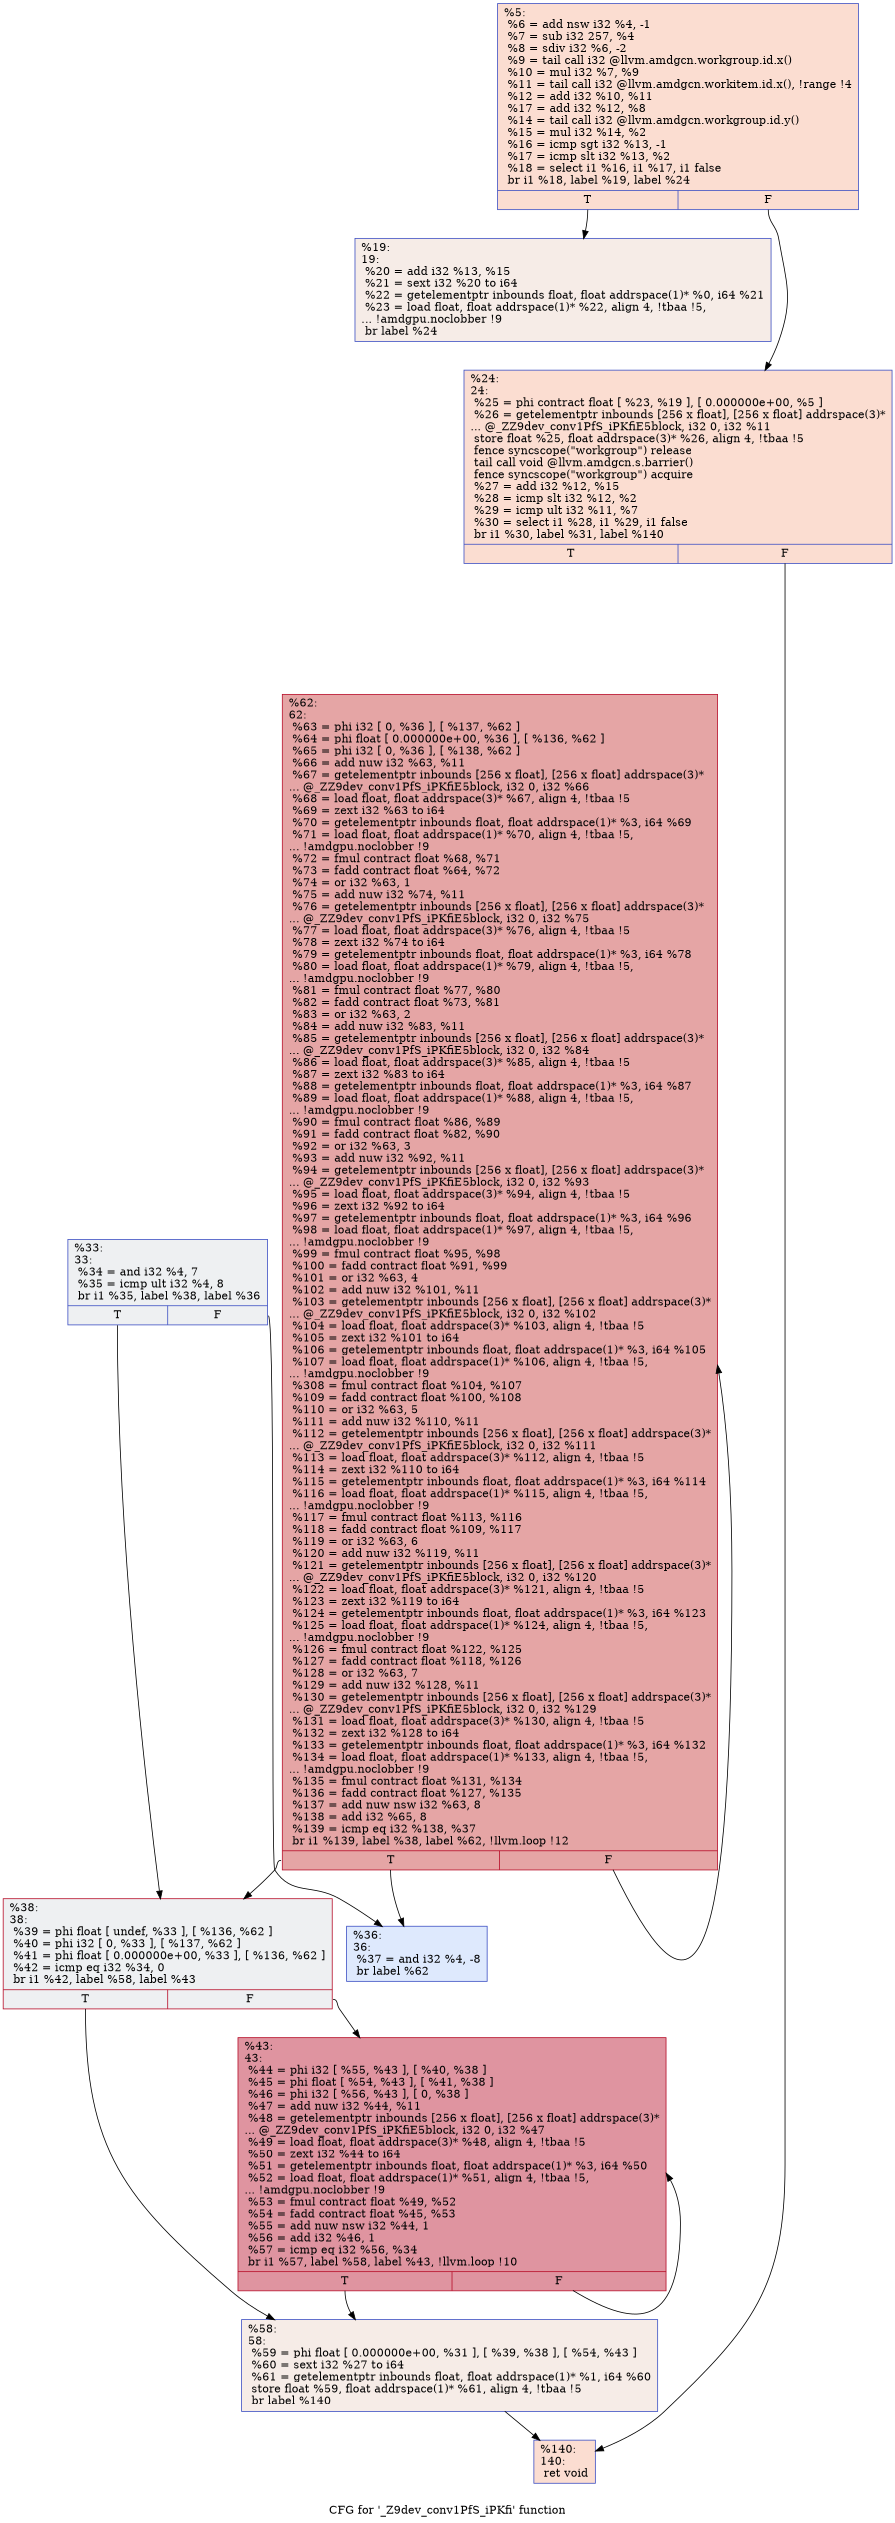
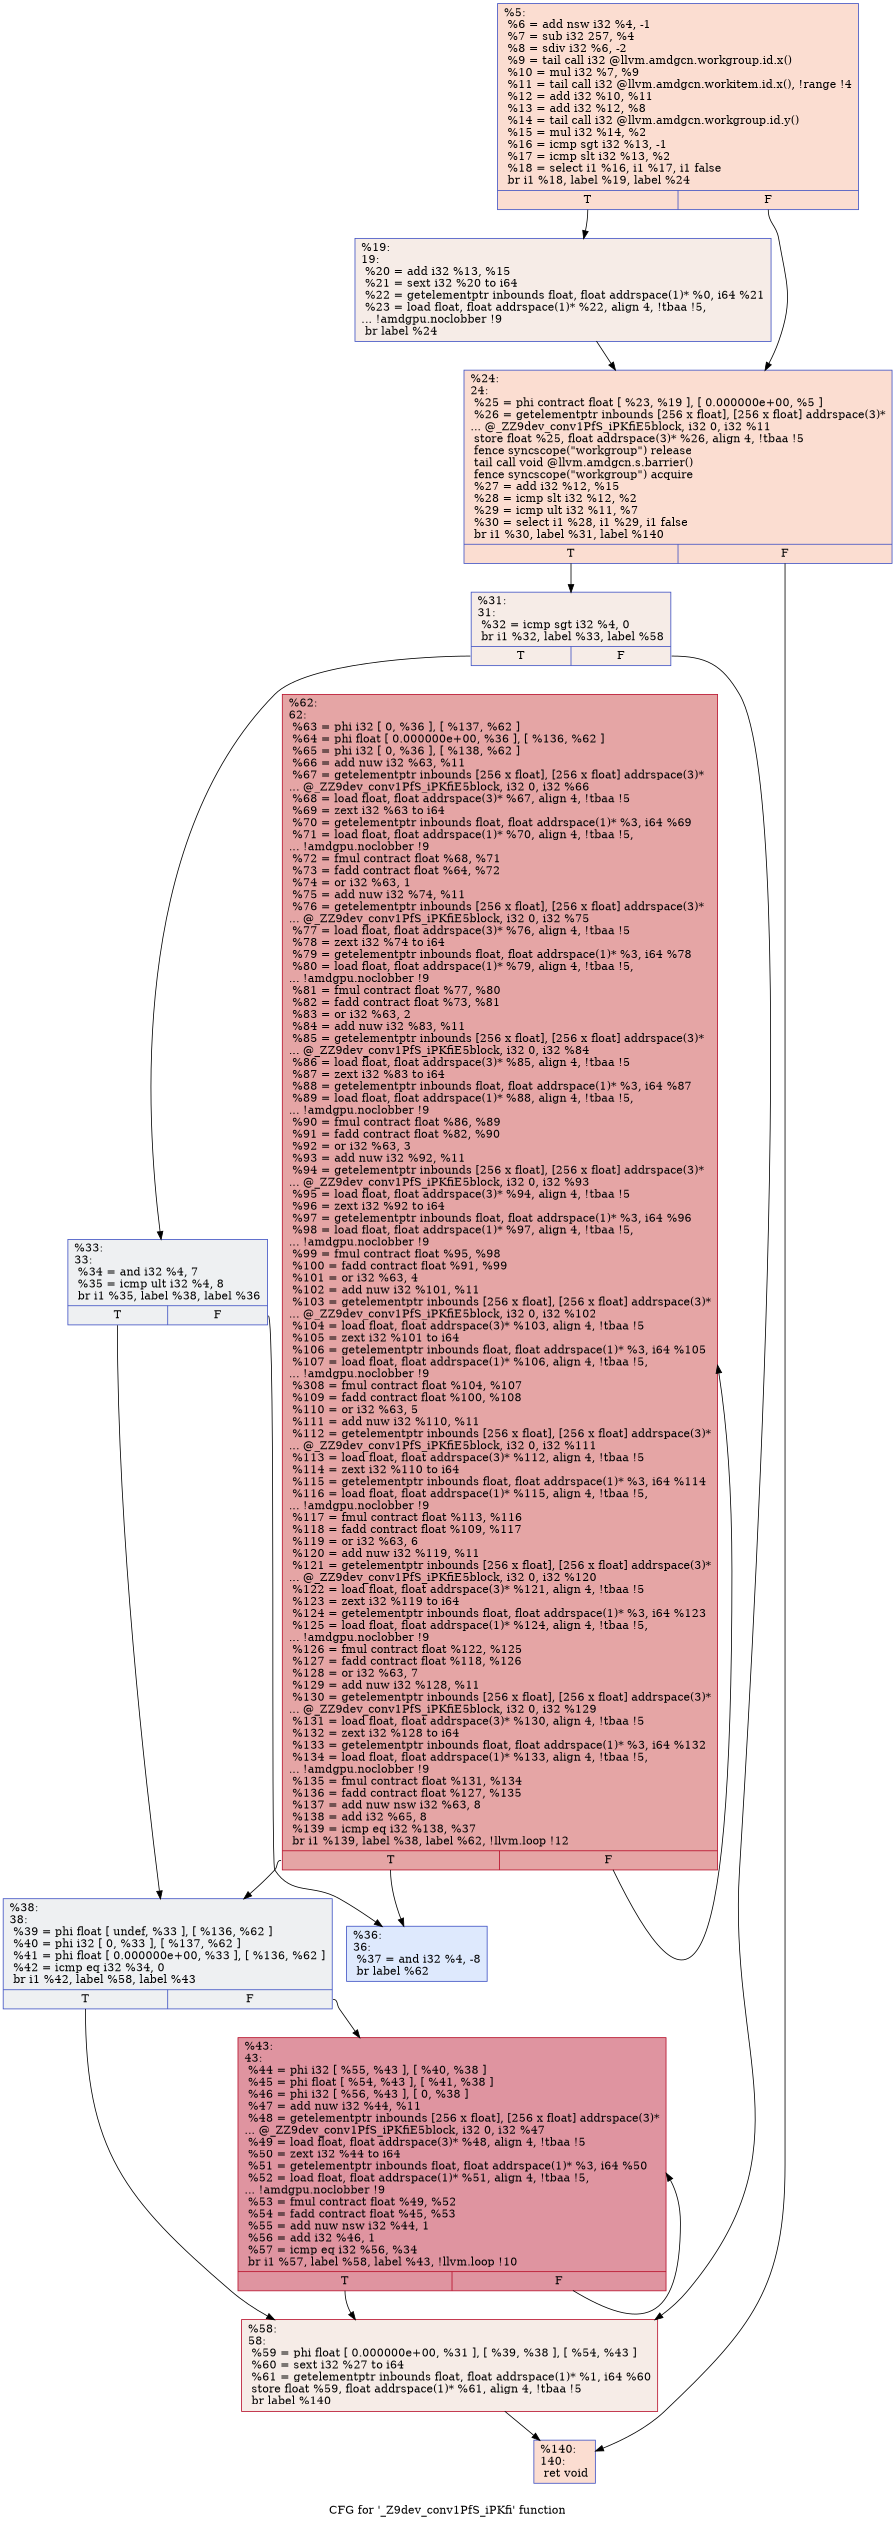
  digraph {
    label="CFG for '_Z9dev_conv1PfS_iPKfi' function"
    node [color="#3d50c3ff" fillcolor="#f7b39670" shape=record style=filled]
    edge [tailport=s0]
-   n1 [label="{%5:\l  %6 = add nsw i32 %4, -1\l  %7 = sub i32 257, %4\l  %8 = sdiv i32 %6, -2\l  %9 = tail call i32 @llvm.amdgcn.workgroup.id.x()\l  %10 = mul i32 %7, %9\l  %11 = tail call i32 @llvm.amdgcn.workitem.id.x(), !range !4\l  %12 = add i32 %10, %11\l  %17 = add i32 %12, %8\l  %14 = tail call i32 @llvm.amdgcn.workgroup.id.y()\l  %15 = mul i32 %14, %2\l  %16 = icmp sgt i32 %13, -1\l  %17 = icmp slt i32 %13, %2\l  %18 = select i1 %16, i1 %17, i1 false\l  br i1 %18, label %19, label %24\l|{<s0>T|<s1>F}}"]
+   n1 [label="{%5:\l  %6 = add nsw i32 %4, -1\l  %7 = sub i32 257, %4\l  %8 = sdiv i32 %6, -2\l  %9 = tail call i32 @llvm.amdgcn.workgroup.id.x()\l  %10 = mul i32 %7, %9\l  %11 = tail call i32 @llvm.amdgcn.workitem.id.x(), !range !4\l  %12 = add i32 %10, %11\l  %13 = add i32 %12, %8\l  %14 = tail call i32 @llvm.amdgcn.workgroup.id.y()\l  %15 = mul i32 %14, %2\l  %16 = icmp sgt i32 %13, -1\l  %17 = icmp slt i32 %13, %2\l  %18 = select i1 %16, i1 %17, i1 false\l  br i1 %18, label %19, label %24\l|{<s0>T|<s1>F}}"]
    n2 [fillcolor="#ead5c970" label="{%19:\l19:                                               \l  %20 = add i32 %13, %15\l  %21 = sext i32 %20 to i64\l  %22 = getelementptr inbounds float, float addrspace(1)* %0, i64 %21\l  %23 = load float, float addrspace(1)* %22, align 4, !tbaa !5,\l... !amdgpu.noclobber !9\l  br label %24\l}"]
    n3 [label="{%24:\l24:                                               \l  %25 = phi contract float [ %23, %19 ], [ 0.000000e+00, %5 ]\l  %26 = getelementptr inbounds [256 x float], [256 x float] addrspace(3)*\l... @_ZZ9dev_conv1PfS_iPKfiE5block, i32 0, i32 %11\l  store float %25, float addrspace(3)* %26, align 4, !tbaa !5\l  fence syncscope(\"workgroup\") release\l  tail call void @llvm.amdgcn.s.barrier()\l  fence syncscope(\"workgroup\") acquire\l  %27 = add i32 %12, %15\l  %28 = icmp slt i32 %12, %2\l  %29 = icmp ult i32 %11, %7\l  %30 = select i1 %28, i1 %29, i1 false\l  br i1 %30, label %31, label %140\l|{<s0>T|<s1>F}}"]
+   n4 [fillcolor="#ead5c970" label="{%31:\l31:                                               \l  %32 = icmp sgt i32 %4, 0\l  br i1 %32, label %33, label %58\l|{<s0>T|<s1>F}}"]
    n5 [label="{%140:\l140:                                              \l  ret void\l}"]
    n6 [fillcolor="#d9dce170" label="{%33:\l33:                                               \l  %34 = and i32 %4, 7\l  %35 = icmp ult i32 %4, 8\l  br i1 %35, label %38, label %36\l|{<s0>T|<s1>F}}"]
-   n7 [fillcolor="#ead5c970" label="{%58:\l58:                                               \l  %59 = phi float [ 0.000000e+00, %31 ], [ %39, %38 ], [ %54, %43 ]\l  %60 = sext i32 %27 to i64\l  %61 = getelementptr inbounds float, float addrspace(1)* %1, i64 %60\l  store float %59, float addrspace(1)* %61, align 4, !tbaa !5\l  br label %140\l}"]
-   n8 [color="#b70d28ff" fillcolor="#d9dce170" label="{%38:\l38:                                               \l  %39 = phi float [ undef, %33 ], [ %136, %62 ]\l  %40 = phi i32 [ 0, %33 ], [ %137, %62 ]\l  %41 = phi float [ 0.000000e+00, %33 ], [ %136, %62 ]\l  %42 = icmp eq i32 %34, 0\l  br i1 %42, label %58, label %43\l|{<s0>T|<s1>F}}"]
+   n7 [color="#b70d28ff" fillcolor="#ead5c970" label="{%58:\l58:                                               \l  %59 = phi float [ 0.000000e+00, %31 ], [ %39, %38 ], [ %54, %43 ]\l  %60 = sext i32 %27 to i64\l  %61 = getelementptr inbounds float, float addrspace(1)* %1, i64 %60\l  store float %59, float addrspace(1)* %61, align 4, !tbaa !5\l  br label %140\l}"]
+   n8 [fillcolor="#d9dce170" label="{%38:\l38:                                               \l  %39 = phi float [ undef, %33 ], [ %136, %62 ]\l  %40 = phi i32 [ 0, %33 ], [ %137, %62 ]\l  %41 = phi float [ 0.000000e+00, %33 ], [ %136, %62 ]\l  %42 = icmp eq i32 %34, 0\l  br i1 %42, label %58, label %43\l|{<s0>T|<s1>F}}"]
    n9 [fillcolor="#b5cdfa70" label="{%36:\l36:                                               \l  %37 = and i32 %4, -8\l  br label %62\l}"]
    n10 [color="#b70d28ff" fillcolor="#b70d2870" label="{%43:\l43:                                               \l  %44 = phi i32 [ %55, %43 ], [ %40, %38 ]\l  %45 = phi float [ %54, %43 ], [ %41, %38 ]\l  %46 = phi i32 [ %56, %43 ], [ 0, %38 ]\l  %47 = add nuw i32 %44, %11\l  %48 = getelementptr inbounds [256 x float], [256 x float] addrspace(3)*\l... @_ZZ9dev_conv1PfS_iPKfiE5block, i32 0, i32 %47\l  %49 = load float, float addrspace(3)* %48, align 4, !tbaa !5\l  %50 = zext i32 %44 to i64\l  %51 = getelementptr inbounds float, float addrspace(1)* %3, i64 %50\l  %52 = load float, float addrspace(1)* %51, align 4, !tbaa !5,\l... !amdgpu.noclobber !9\l  %53 = fmul contract float %49, %52\l  %54 = fadd contract float %45, %53\l  %55 = add nuw nsw i32 %44, 1\l  %56 = add i32 %46, 1\l  %57 = icmp eq i32 %56, %34\l  br i1 %57, label %58, label %43, !llvm.loop !10\l|{<s0>T|<s1>F}}"]
    n11 [color="#b70d28ff" fillcolor="#c5333470" label="{%62:\l62:                                               \l  %63 = phi i32 [ 0, %36 ], [ %137, %62 ]\l  %64 = phi float [ 0.000000e+00, %36 ], [ %136, %62 ]\l  %65 = phi i32 [ 0, %36 ], [ %138, %62 ]\l  %66 = add nuw i32 %63, %11\l  %67 = getelementptr inbounds [256 x float], [256 x float] addrspace(3)*\l... @_ZZ9dev_conv1PfS_iPKfiE5block, i32 0, i32 %66\l  %68 = load float, float addrspace(3)* %67, align 4, !tbaa !5\l  %69 = zext i32 %63 to i64\l  %70 = getelementptr inbounds float, float addrspace(1)* %3, i64 %69\l  %71 = load float, float addrspace(1)* %70, align 4, !tbaa !5,\l... !amdgpu.noclobber !9\l  %72 = fmul contract float %68, %71\l  %73 = fadd contract float %64, %72\l  %74 = or i32 %63, 1\l  %75 = add nuw i32 %74, %11\l  %76 = getelementptr inbounds [256 x float], [256 x float] addrspace(3)*\l... @_ZZ9dev_conv1PfS_iPKfiE5block, i32 0, i32 %75\l  %77 = load float, float addrspace(3)* %76, align 4, !tbaa !5\l  %78 = zext i32 %74 to i64\l  %79 = getelementptr inbounds float, float addrspace(1)* %3, i64 %78\l  %80 = load float, float addrspace(1)* %79, align 4, !tbaa !5,\l... !amdgpu.noclobber !9\l  %81 = fmul contract float %77, %80\l  %82 = fadd contract float %73, %81\l  %83 = or i32 %63, 2\l  %84 = add nuw i32 %83, %11\l  %85 = getelementptr inbounds [256 x float], [256 x float] addrspace(3)*\l... @_ZZ9dev_conv1PfS_iPKfiE5block, i32 0, i32 %84\l  %86 = load float, float addrspace(3)* %85, align 4, !tbaa !5\l  %87 = zext i32 %83 to i64\l  %88 = getelementptr inbounds float, float addrspace(1)* %3, i64 %87\l  %89 = load float, float addrspace(1)* %88, align 4, !tbaa !5,\l... !amdgpu.noclobber !9\l  %90 = fmul contract float %86, %89\l  %91 = fadd contract float %82, %90\l  %92 = or i32 %63, 3\l  %93 = add nuw i32 %92, %11\l  %94 = getelementptr inbounds [256 x float], [256 x float] addrspace(3)*\l... @_ZZ9dev_conv1PfS_iPKfiE5block, i32 0, i32 %93\l  %95 = load float, float addrspace(3)* %94, align 4, !tbaa !5\l  %96 = zext i32 %92 to i64\l  %97 = getelementptr inbounds float, float addrspace(1)* %3, i64 %96\l  %98 = load float, float addrspace(1)* %97, align 4, !tbaa !5,\l... !amdgpu.noclobber !9\l  %99 = fmul contract float %95, %98\l  %100 = fadd contract float %91, %99\l  %101 = or i32 %63, 4\l  %102 = add nuw i32 %101, %11\l  %103 = getelementptr inbounds [256 x float], [256 x float] addrspace(3)*\l... @_ZZ9dev_conv1PfS_iPKfiE5block, i32 0, i32 %102\l  %104 = load float, float addrspace(3)* %103, align 4, !tbaa !5\l  %105 = zext i32 %101 to i64\l  %106 = getelementptr inbounds float, float addrspace(1)* %3, i64 %105\l  %107 = load float, float addrspace(1)* %106, align 4, !tbaa !5,\l... !amdgpu.noclobber !9\l  %308 = fmul contract float %104, %107\l  %109 = fadd contract float %100, %108\l  %110 = or i32 %63, 5\l  %111 = add nuw i32 %110, %11\l  %112 = getelementptr inbounds [256 x float], [256 x float] addrspace(3)*\l... @_ZZ9dev_conv1PfS_iPKfiE5block, i32 0, i32 %111\l  %113 = load float, float addrspace(3)* %112, align 4, !tbaa !5\l  %114 = zext i32 %110 to i64\l  %115 = getelementptr inbounds float, float addrspace(1)* %3, i64 %114\l  %116 = load float, float addrspace(1)* %115, align 4, !tbaa !5,\l... !amdgpu.noclobber !9\l  %117 = fmul contract float %113, %116\l  %118 = fadd contract float %109, %117\l  %119 = or i32 %63, 6\l  %120 = add nuw i32 %119, %11\l  %121 = getelementptr inbounds [256 x float], [256 x float] addrspace(3)*\l... @_ZZ9dev_conv1PfS_iPKfiE5block, i32 0, i32 %120\l  %122 = load float, float addrspace(3)* %121, align 4, !tbaa !5\l  %123 = zext i32 %119 to i64\l  %124 = getelementptr inbounds float, float addrspace(1)* %3, i64 %123\l  %125 = load float, float addrspace(1)* %124, align 4, !tbaa !5,\l... !amdgpu.noclobber !9\l  %126 = fmul contract float %122, %125\l  %127 = fadd contract float %118, %126\l  %128 = or i32 %63, 7\l  %129 = add nuw i32 %128, %11\l  %130 = getelementptr inbounds [256 x float], [256 x float] addrspace(3)*\l... @_ZZ9dev_conv1PfS_iPKfiE5block, i32 0, i32 %129\l  %131 = load float, float addrspace(3)* %130, align 4, !tbaa !5\l  %132 = zext i32 %128 to i64\l  %133 = getelementptr inbounds float, float addrspace(1)* %3, i64 %132\l  %134 = load float, float addrspace(1)* %133, align 4, !tbaa !5,\l... !amdgpu.noclobber !9\l  %135 = fmul contract float %131, %134\l  %136 = fadd contract float %127, %135\l  %137 = add nuw nsw i32 %63, 8\l  %138 = add i32 %65, 8\l  %139 = icmp eq i32 %138, %37\l  br i1 %139, label %38, label %62, !llvm.loop !12\l|{<s0>T|<s1>F}}"]
    n1 -> n2
    n1 -> n3 [tailport=s1]
+   n2 -> n3
+   n3 -> n4
    n3 -> n5 [tailport=s1]
+   n4 -> n6
+   n4 -> n7 [tailport=s1]
    n6 -> n8
    n6 -> n9 [tailport=s1]
    n7 -> n5
    n8 -> n7
    n8 -> n10 [tailport=s1]
    n10 -> n7
    n10 -> n10 [tailport=s1]
    n11 -> n8
    n11 -> n9
    n11 -> n11 [tailport=s1]
  }
